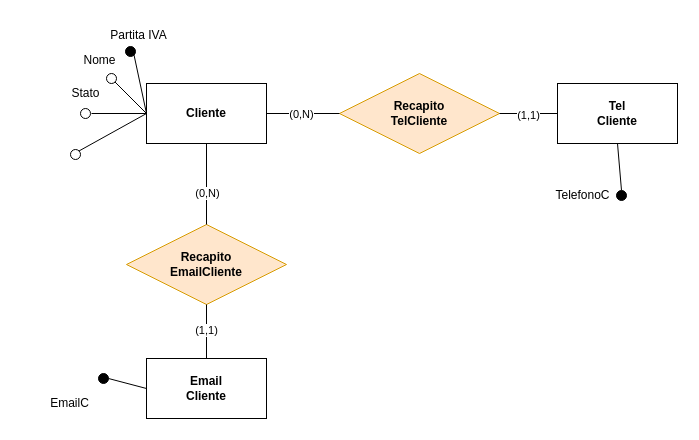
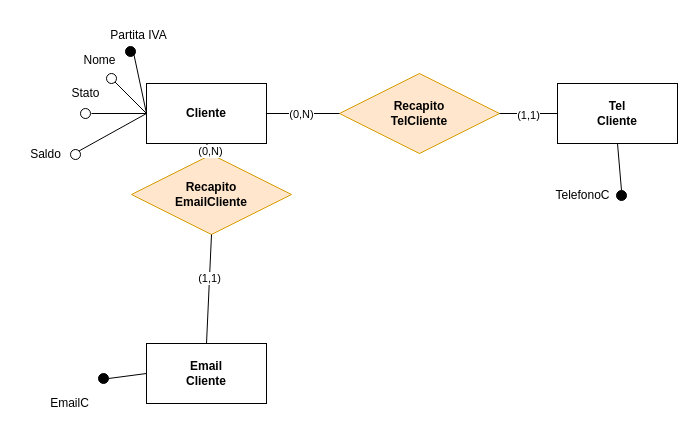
  <mxCell id="0" />
  <mxCell id="1" parent="0" />
  <mxCell id="2" value="&lt;b&gt;Cliente&lt;/b&gt;" style="rounded=0;whiteSpace=wrap;html=1;" parent="1" vertex="1"><mxGeometry x="146" y="83" width="120" height="60" as="geometry" /></mxCell>
  <mxCell id="3" value="" style="ellipse;whiteSpace=wrap;html=1;aspect=fixed;" parent="1" vertex="1"><mxGeometry x="106" y="73" width="10" height="10" as="geometry" /></mxCell>
  <mxCell id="4" value="Nome" style="text;html=1;align=center;verticalAlign=middle;resizable=0;points=[];autosize=1;strokeColor=none;fillColor=none;" parent="1" vertex="1"><mxGeometry x="69" y="45" width="60" height="30" as="geometry" /></mxCell>
  <mxCell id="5" value="" style="ellipse;whiteSpace=wrap;html=1;aspect=fixed;fillColor=#000000;" parent="1" vertex="1"><mxGeometry x="125" y="46" width="10" height="10" as="geometry" /></mxCell>
  <mxCell id="6" value="" style="ellipse;whiteSpace=wrap;html=1;aspect=fixed;" parent="1" vertex="1"><mxGeometry x="80" y="108" width="10" height="10" as="geometry" /></mxCell>
  <mxCell id="7" value="" style="ellipse;whiteSpace=wrap;html=1;aspect=fixed;" parent="1" vertex="1"><mxGeometry x="70" y="149" width="10" height="10" as="geometry" /></mxCell>
  <mxCell id="8" value="Stato" style="text;html=1;align=center;verticalAlign=middle;resizable=0;points=[];autosize=1;strokeColor=none;fillColor=none;" parent="1" vertex="1"><mxGeometry x="60" y="78" width="50" height="30" as="geometry" /></mxCell>
+ <mxCell id="9" value="Saldo" style="text;html=1;align=center;verticalAlign=middle;resizable=0;points=[];autosize=1;strokeColor=none;fillColor=none;" parent="1" vertex="1"><mxGeometry x="20" y="139" width="50" height="30" as="geometry" /></mxCell>
  <mxCell id="10" value="Partita IVA" style="text;html=1;align=center;verticalAlign=middle;resizable=0;points=[];autosize=1;strokeColor=none;fillColor=none;" parent="1" vertex="1"><mxGeometry x="98" y="20" width="80" height="30" as="geometry" /></mxCell>
  <mxCell id="11" value="" style="endArrow=none;html=1;rounded=0;entryX=0;entryY=0.5;entryDx=0;entryDy=0;exitX=1;exitY=0.5;exitDx=0;exitDy=0;" parent="1" target="2" edge="1"><mxGeometry width="50" height="50" relative="1" as="geometry"><mxPoint x="91" y="113" as="sourcePoint" /><mxPoint x="358" y="205" as="targetPoint" /></mxGeometry></mxCell>
  <mxCell id="12" value="" style="endArrow=none;html=1;rounded=0;entryX=0;entryY=0.5;entryDx=0;entryDy=0;exitX=1;exitY=1;exitDx=0;exitDy=0;" parent="1" source="3" target="2" edge="1"><mxGeometry width="50" height="50" relative="1" as="geometry"><mxPoint x="101" y="123" as="sourcePoint" /><mxPoint x="156" y="123" as="targetPoint" /></mxGeometry></mxCell>
  <mxCell id="13" value="" style="endArrow=none;html=1;rounded=0;entryX=0;entryY=0.5;entryDx=0;entryDy=0;exitX=1;exitY=1;exitDx=0;exitDy=0;" parent="1" source="5" target="2" edge="1"><mxGeometry width="50" height="50" relative="1" as="geometry"><mxPoint x="124.536" y="91.536" as="sourcePoint" /><mxPoint x="156" y="123" as="targetPoint" /></mxGeometry></mxCell>
  <mxCell id="14" value="&lt;b&gt;Recapito&lt;br&gt;TelCliente&lt;br&gt;&lt;/b&gt;" style="rhombus;whiteSpace=wrap;html=1;fillColor=#ffe6cc;strokeColor=#d79b00;" parent="1" vertex="1"><mxGeometry x="339" y="73" width="160" height="80" as="geometry" /></mxCell>
- <mxCell id="15" value="&lt;b&gt;Recapito&lt;br&gt;EmailCliente&lt;br&gt;&lt;/b&gt;" style="rhombus;whiteSpace=wrap;html=1;fillColor=#ffe6cc;strokeColor=#d79b00;" parent="1" vertex="1"><mxGeometry x="126" y="224" width="160" height="80" as="geometry" /></mxCell>
+ <mxCell id="15" value="&lt;b&gt;Recapito&lt;br&gt;EmailCliente&lt;br&gt;&lt;/b&gt;" style="rhombus;whiteSpace=wrap;html=1;fillColor=#ffe6cc;strokeColor=#d79b00;" parent="1" vertex="1"><mxGeometry x="131" y="154" width="160" height="80" as="geometry" /></mxCell>
  <mxCell id="16" value="" style="endArrow=none;html=1;rounded=0;entryX=0;entryY=0.5;entryDx=0;entryDy=0;exitX=1;exitY=0;exitDx=0;exitDy=0;" parent="1" source="7" target="2" edge="1"><mxGeometry width="50" height="50" relative="1" as="geometry"><mxPoint x="203" y="294" as="sourcePoint" /><mxPoint x="253" y="244" as="targetPoint" /></mxGeometry></mxCell>
- <mxCell id="17" value="&lt;b&gt;Email&lt;br&gt;Cliente&lt;br&gt;&lt;/b&gt;" style="rounded=0;whiteSpace=wrap;html=1;" parent="1" vertex="1"><mxGeometry x="146" y="358" width="120" height="60" as="geometry" /></mxCell>
+ <mxCell id="17" value="&lt;b&gt;Email&lt;br&gt;Cliente&lt;br&gt;&lt;/b&gt;" style="rounded=0;whiteSpace=wrap;html=1;" parent="1" vertex="1"><mxGeometry x="146" y="343" width="120" height="60" as="geometry" /></mxCell>
  <mxCell id="18" value="&lt;b&gt;Tel&lt;br&gt;Cliente&lt;br&gt;&lt;/b&gt;" style="rounded=0;whiteSpace=wrap;html=1;" parent="1" vertex="1"><mxGeometry x="557" y="83" width="120" height="60" as="geometry" /></mxCell>
  <mxCell id="19" value="" style="endArrow=none;html=1;rounded=0;entryX=0.5;entryY=1;entryDx=0;entryDy=0;exitX=0.5;exitY=0;exitDx=0;exitDy=0;" parent="1" source="15" target="2" edge="1"><mxGeometry width="50" height="50" relative="1" as="geometry"><mxPoint x="206" y="247" as="sourcePoint" /><mxPoint x="253" y="232" as="targetPoint" /></mxGeometry></mxCell>
  <mxCell id="20" value="(0,N)" style="edgeLabel;html=1;align=center;verticalAlign=middle;resizable=0;points=[];" parent="19" vertex="1" connectable="0"><mxGeometry x="-0.222" y="3" relative="1" as="geometry"><mxPoint x="3" as="offset" /></mxGeometry></mxCell>
  <mxCell id="21" value="" style="endArrow=none;html=1;rounded=0;exitX=0.5;exitY=1;exitDx=0;exitDy=0;entryX=0.5;entryY=0;entryDx=0;entryDy=0;" parent="1" source="15" target="17" edge="1"><mxGeometry width="50" height="50" relative="1" as="geometry"><mxPoint x="203" y="282" as="sourcePoint" /><mxPoint x="253" y="232" as="targetPoint" /></mxGeometry></mxCell>
  <mxCell id="22" value="(1,1)" style="edgeLabel;html=1;align=center;verticalAlign=middle;resizable=0;points=[];" parent="21" vertex="1" connectable="0"><mxGeometry x="-0.296" y="-1" relative="1" as="geometry"><mxPoint y="6" as="offset" /></mxGeometry></mxCell>
  <mxCell id="23" value="" style="endArrow=none;html=1;rounded=0;entryX=0;entryY=0.5;entryDx=0;entryDy=0;exitX=1;exitY=0.5;exitDx=0;exitDy=0;" parent="1" source="2" target="14" edge="1"><mxGeometry width="50" height="50" relative="1" as="geometry"><mxPoint x="203" y="282" as="sourcePoint" /><mxPoint x="253" y="232" as="targetPoint" /></mxGeometry></mxCell>
  <mxCell id="24" value="(0,N)" style="edgeLabel;html=1;align=center;verticalAlign=middle;resizable=0;points=[];" parent="23" vertex="1" connectable="0"><mxGeometry x="-0.384" relative="1" as="geometry"><mxPoint x="12" as="offset" /></mxGeometry></mxCell>
  <mxCell id="25" value="" style="endArrow=none;html=1;rounded=0;entryX=0;entryY=0.5;entryDx=0;entryDy=0;exitX=1;exitY=0.5;exitDx=0;exitDy=0;" parent="1" source="14" target="18" edge="1"><mxGeometry width="50" height="50" relative="1" as="geometry"><mxPoint x="275" y="282" as="sourcePoint" /><mxPoint x="325" y="232" as="targetPoint" /></mxGeometry></mxCell>
  <mxCell id="26" value="(1,1)" style="edgeLabel;html=1;align=center;verticalAlign=middle;resizable=0;points=[];" parent="25" vertex="1" connectable="0"><mxGeometry x="-0.557" y="-2" relative="1" as="geometry"><mxPoint x="15" y="-1" as="offset" /></mxGeometry></mxCell>
  <mxCell id="27" value="EmailC" style="text;html=1;align=center;verticalAlign=middle;resizable=0;points=[];autosize=1;strokeColor=none;fillColor=none;" parent="1" vertex="1"><mxGeometry x="40" y="390" width="57" height="26" as="geometry" /></mxCell>
  <mxCell id="28" value="" style="ellipse;whiteSpace=wrap;html=1;aspect=fixed;fillColor=#000000;" parent="1" vertex="1"><mxGeometry x="98" y="373" width="10" height="10" as="geometry" /></mxCell>
  <mxCell id="29" value="" style="endArrow=none;html=1;rounded=0;exitX=1;exitY=0.5;exitDx=0;exitDy=0;entryX=0;entryY=0.5;entryDx=0;entryDy=0;" parent="1" source="28" target="17" edge="1"><mxGeometry width="50" height="50" relative="1" as="geometry"><mxPoint x="275" y="270" as="sourcePoint" /><mxPoint x="325" y="220" as="targetPoint" /></mxGeometry></mxCell>
  <mxCell id="30" value="TelefonoC" style="text;html=1;align=center;verticalAlign=middle;resizable=0;points=[];autosize=1;strokeColor=none;fillColor=none;" parent="1" vertex="1"><mxGeometry x="546" y="182" width="72" height="26" as="geometry" /></mxCell>
  <mxCell id="31" value="" style="ellipse;whiteSpace=wrap;html=1;aspect=fixed;fillColor=#000000;" parent="1" vertex="1"><mxGeometry x="616" y="190" width="10" height="10" as="geometry" /></mxCell>
  <mxCell id="32" value="" style="endArrow=none;html=1;rounded=0;entryX=0.5;entryY=1;entryDx=0;entryDy=0;exitX=0.5;exitY=0;exitDx=0;exitDy=0;" parent="1" source="31" target="18" edge="1"><mxGeometry width="50" height="50" relative="1" as="geometry"><mxPoint x="435" y="258" as="sourcePoint" /><mxPoint x="485" y="208" as="targetPoint" /></mxGeometry></mxCell>
